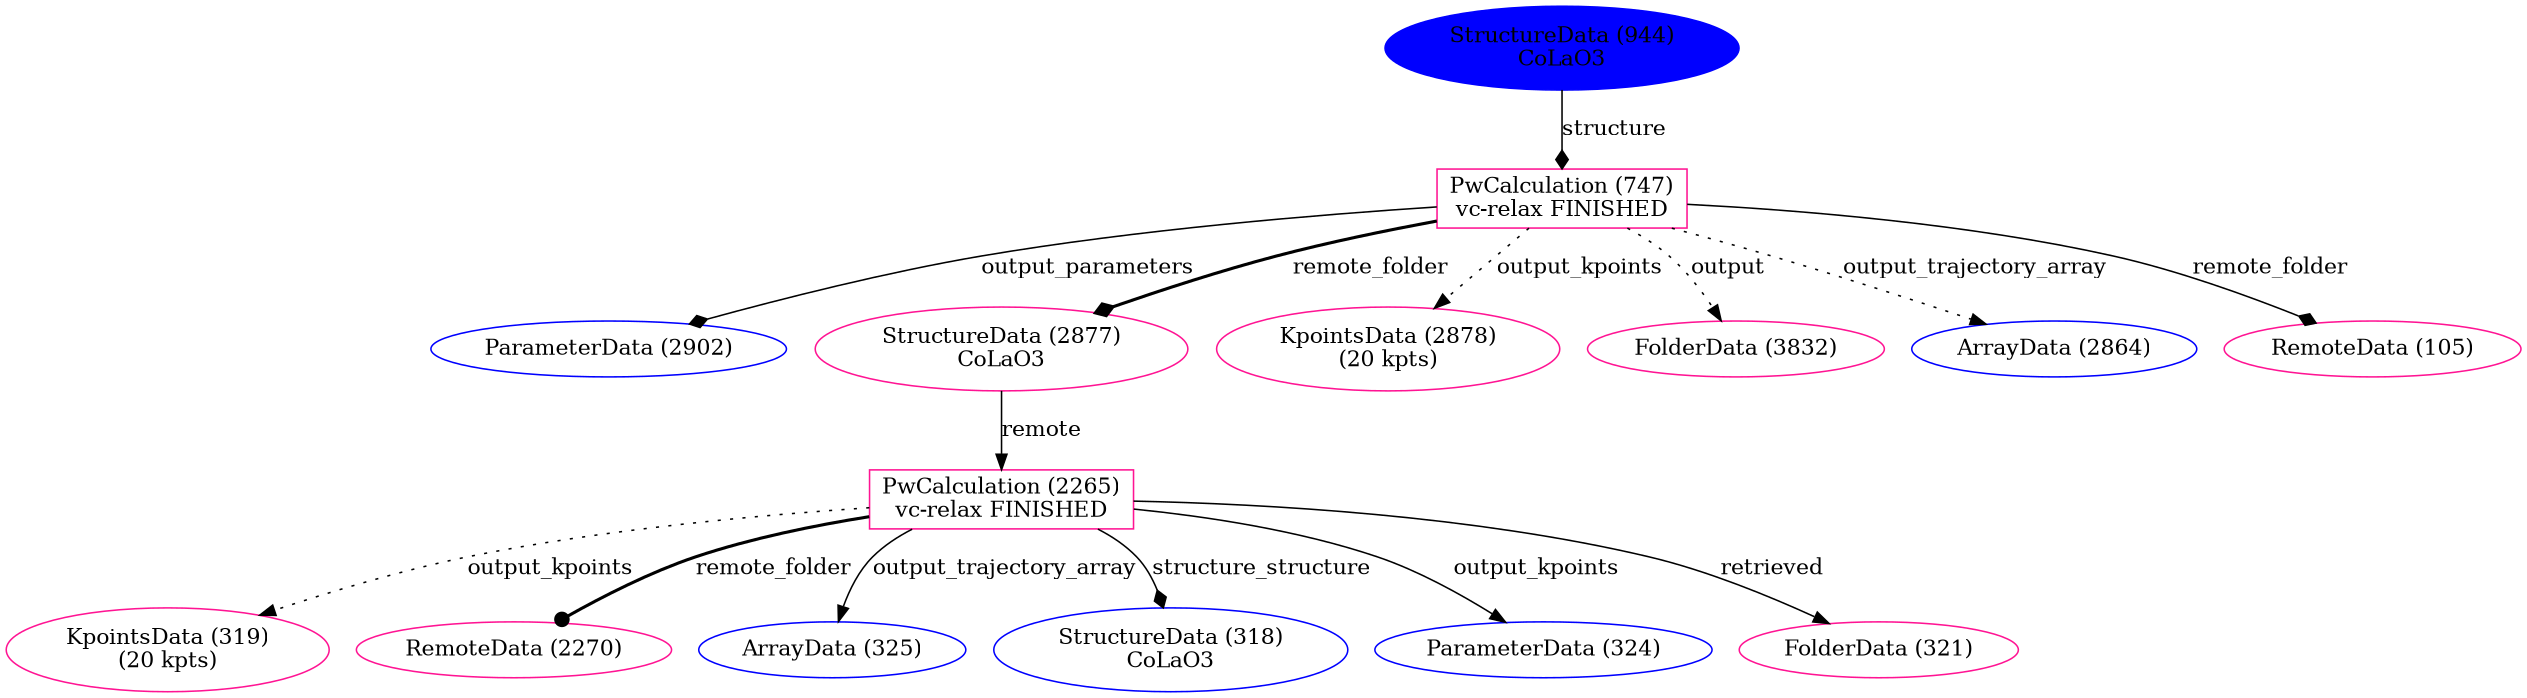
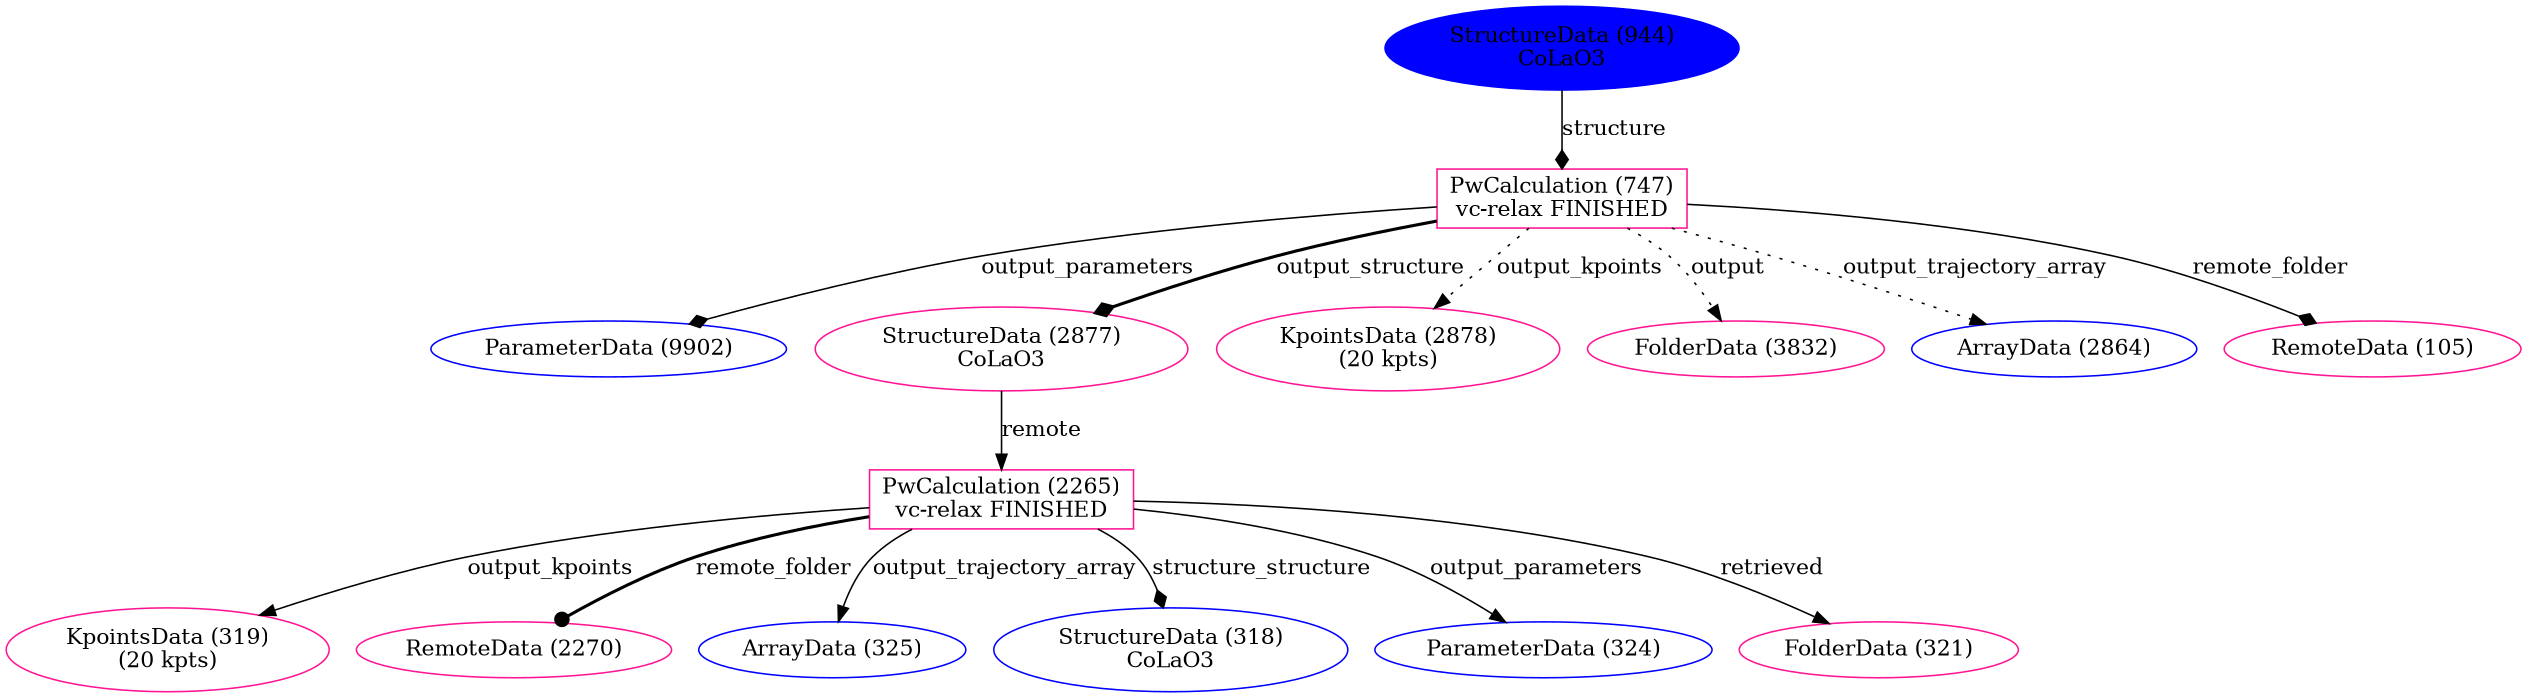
  digraph {
    node [color=deeppink shape=ellipse]
    edge [arrowhead=normal style=solid]
    n1 [color=blue label="StructureData (944)\nCoLaO3" style=filled]
    n2 [label="PwCalculation (747)\nvc-relax FINISHED" shape=polygon sides=4]
-   n3 [color=blue label="ParameterData (2902)"]
+   n3 [color=blue label="ParameterData (9902)"]
    n4 [label="StructureData (2877)\nCoLaO3"]
    n5 [label="KpointsData (2878)\n(20 kpts)"]
    n6 [label="FolderData (3832)"]
    n7 [color=blue label="ArrayData (2864)"]
    n8 [label="RemoteData (105)"]
    n9 [label="PwCalculation (2265)\nvc-relax FINISHED" shape=polygon sides=4]
    n10 [label="KpointsData (319)\n(20 kpts)"]
    n11 [label="RemoteData (2270)"]
    n12 [color=blue label="ArrayData (325)"]
    n13 [color=blue label="StructureData (318)\nCoLaO3"]
    n14 [color=blue label="ParameterData (324)"]
    n15 [label="FolderData (321)"]
    n1 -> n2 [arrowhead=diamond label=structure]
    n2 -> n3 [arrowhead=diamond label=output_parameters]
-   n2 -> n4 [arrowhead=diamond label=remote_folder style=bold]
+   n2 -> n4 [arrowhead=diamond label=output_structure style=bold]
    n2 -> n5 [label=output_kpoints style=dotted]
    n2 -> n6 [label=output style=dotted]
    n2 -> n7 [label=output_trajectory_array style=dotted]
    n2 -> n8 [arrowhead=diamond label=remote_folder]
    n4 -> n9 [label=remote]
-   n9 -> n10 [label=output_kpoints style=dotted]
+   n9 -> n10 [label=output_kpoints]
    n9 -> n11 [arrowhead=dot label=remote_folder style=bold]
    n9 -> n12 [label=output_trajectory_array]
    n9 -> n13 [arrowhead=diamond label=structure_structure]
-   n9 -> n14 [label=output_kpoints]
+   n9 -> n14 [label=output_parameters]
    n9 -> n15 [label=retrieved]
  }
